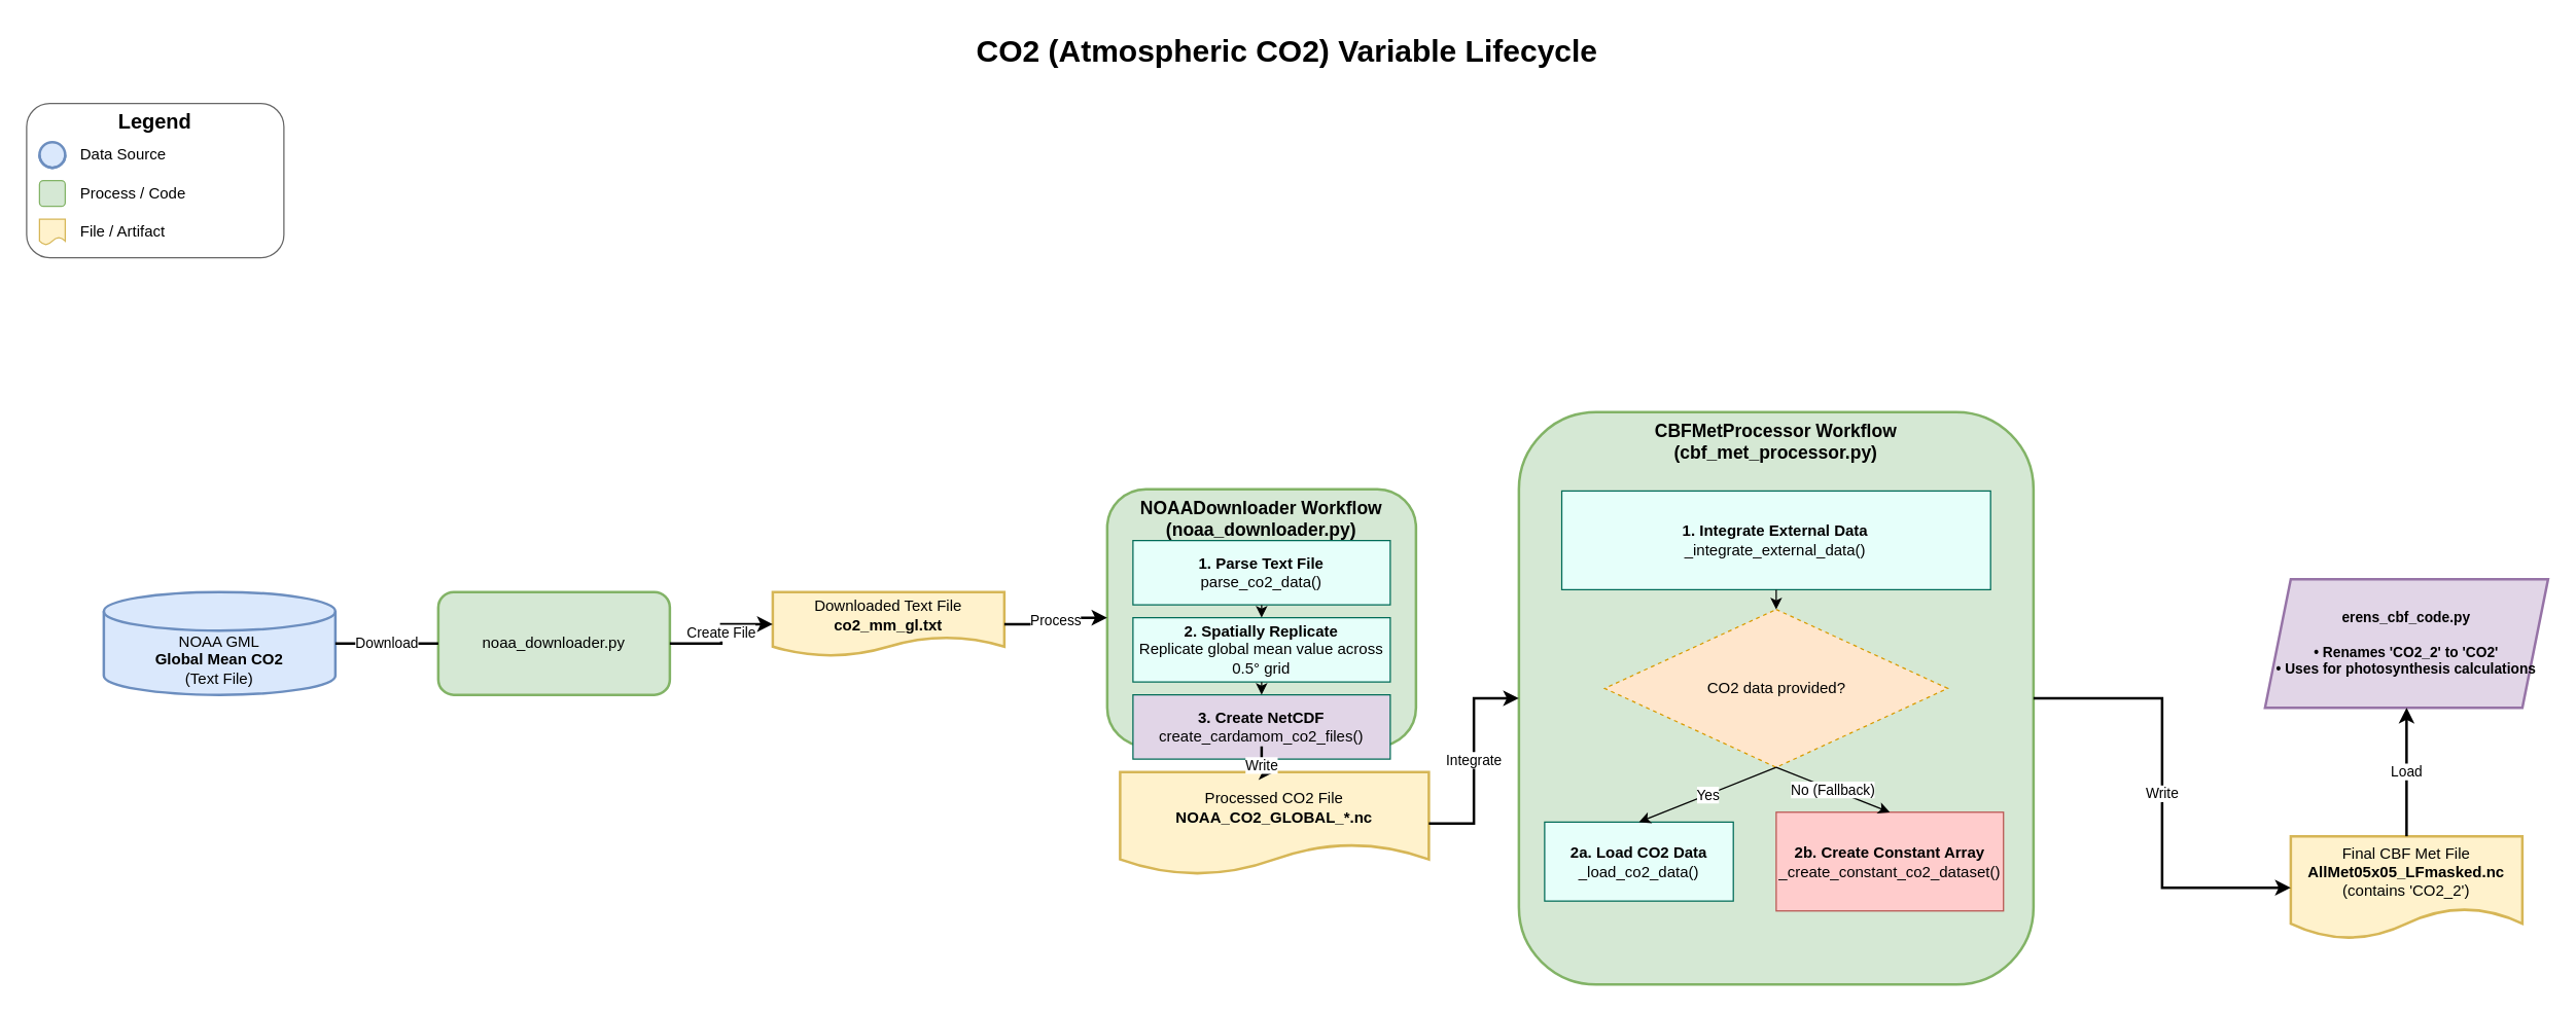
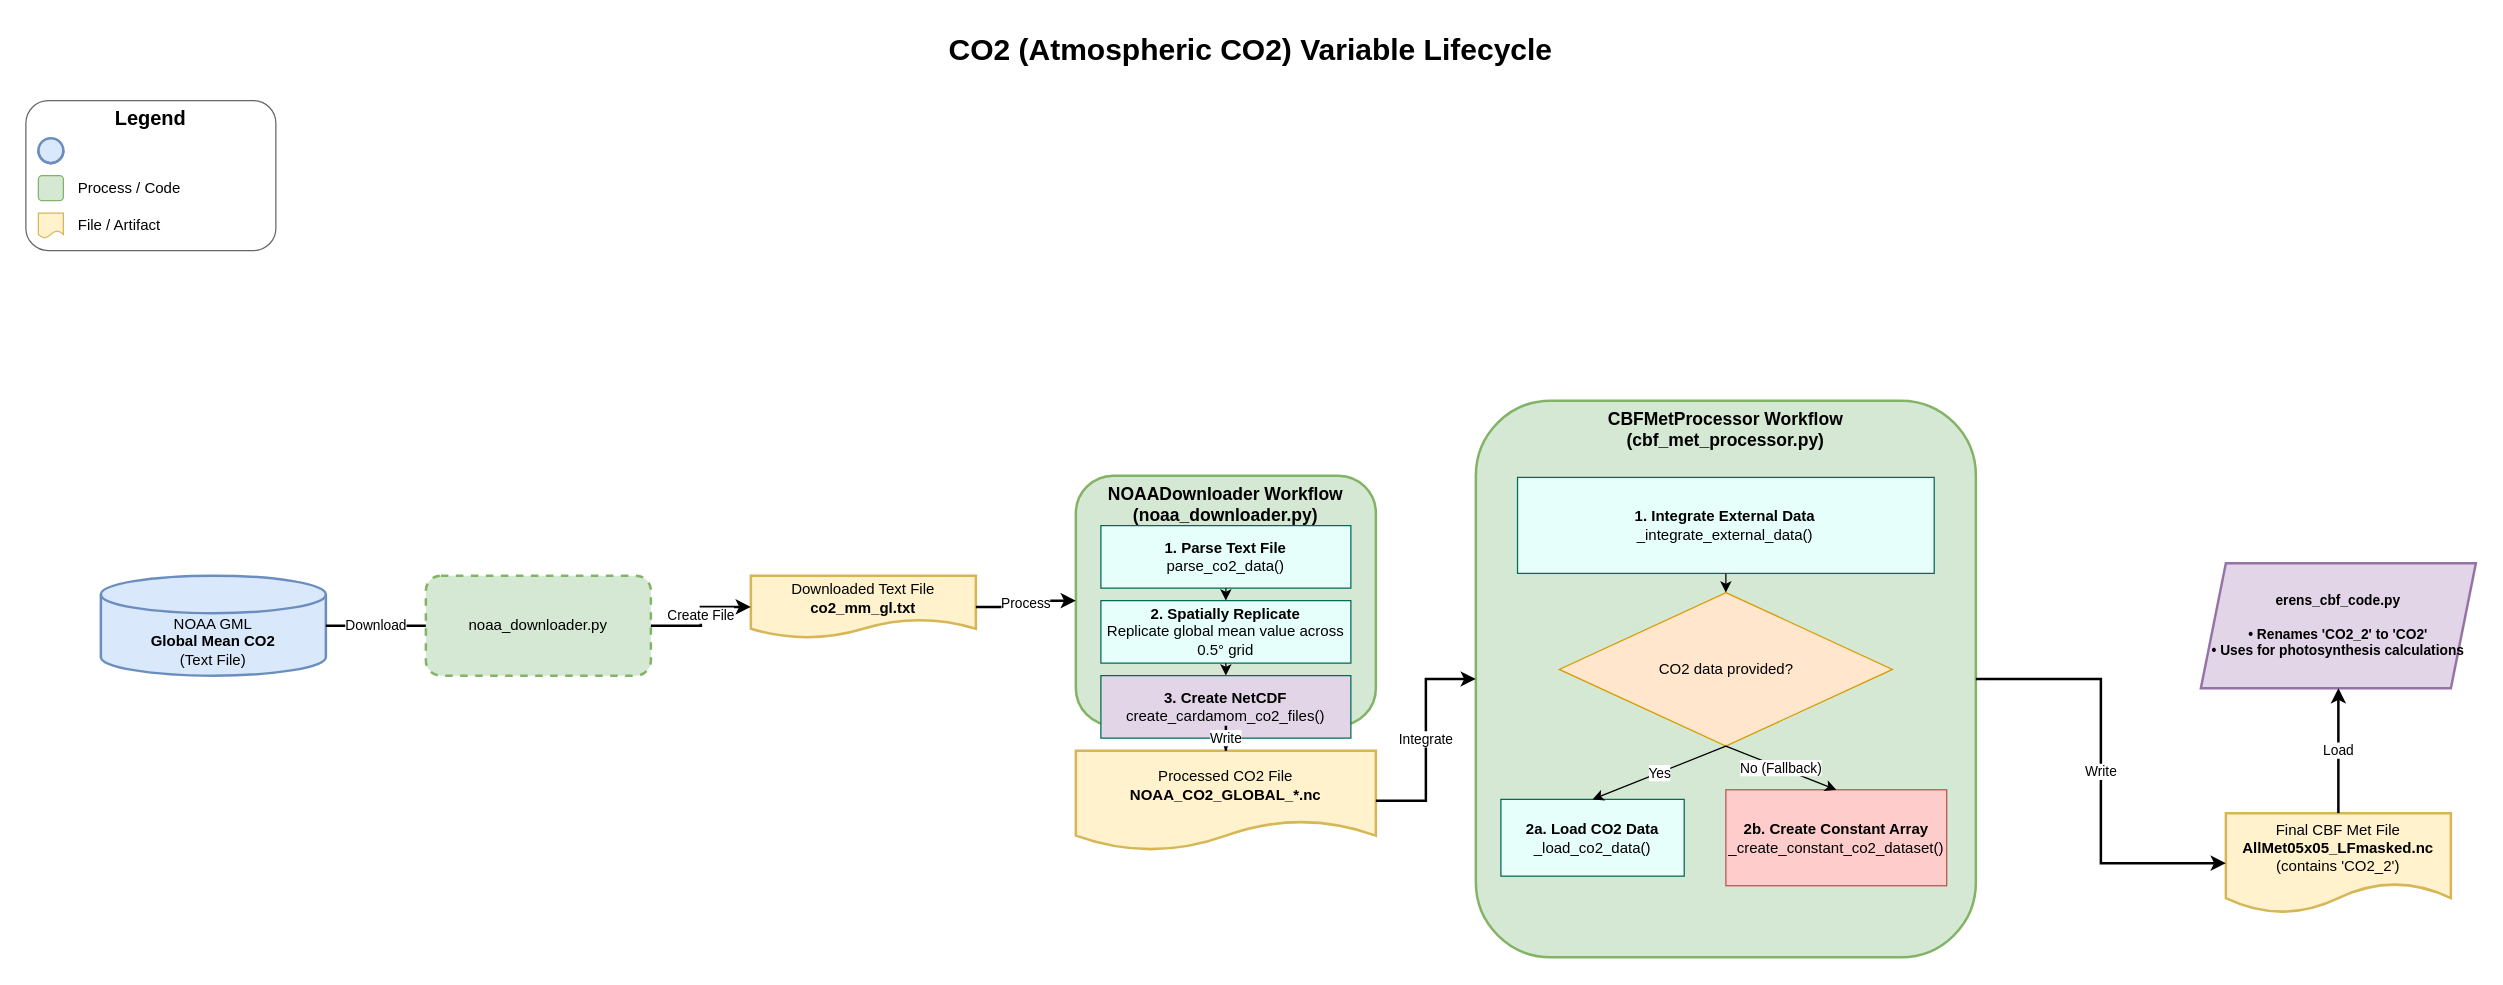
  <mxCell id="0" />
  <mxCell id="1" parent="0" />
  <mxCell id="2" value="CO2 (Atmospheric CO2) Variable Lifecycle" style="text;html=1;strokeColor=none;fillColor=none;align=center;verticalAlign=middle;whiteSpace=wrap;rounded=0;fontSize=24;fontStyle=1" parent="1" vertex="1"><mxGeometry x="300" y="20" width="1400" height="40" as="geometry" /></mxCell>
  <mxCell id="3" value="" style="rounded=1;whiteSpace=wrap;html=1;strokeColor=#666666;fillColor=none;" parent="1" vertex="1"><mxGeometry x="20" y="80" width="200" height="120" as="geometry" /></mxCell>
  <mxCell id="4" value="Legend" style="text;html=1;strokeColor=none;fillColor=none;align=center;verticalAlign=middle;whiteSpace=wrap;rounded=0;fontStyle=1;fontSize=16;" parent="1" vertex="1"><mxGeometry x="30" y="84" width="180" height="20" as="geometry" /></mxCell>
  <mxCell id="5" value="" style="shape=cylinder3;whiteSpace=wrap;html=1;boundedLbl=1;backgroundOutline=1;size=15;strokeWidth=2;fillColor=#dae8fc;strokeColor=#6c8ebf;" parent="1" vertex="1"><mxGeometry x="30" y="110" width="20" height="20" as="geometry" /></mxCell>
- <mxCell id="6" value="Data Source" style="text;html=1;strokeColor=none;fillColor=none;align=left;verticalAlign=middle;whiteSpace=wrap;rounded=0;" parent="1" vertex="1"><mxGeometry x="60" y="110" width="140" height="20" as="geometry" /></mxCell>
  <mxCell id="7" value="" style="rounded=1;whiteSpace=wrap;html=1;fillColor=#d5e8d4;strokeColor=#82b366;" parent="1" vertex="1"><mxGeometry x="30" y="140" width="20" height="20" as="geometry" /></mxCell>
  <mxCell id="8" value="Process / Code" style="text;html=1;strokeColor=none;fillColor=none;align=left;verticalAlign=middle;whiteSpace=wrap;rounded=0;" parent="1" vertex="1"><mxGeometry x="60" y="140" width="140" height="20" as="geometry" /></mxCell>
  <mxCell id="9" value="" style="shape=document;whiteSpace=wrap;html=1;boundedLbl=1;fillColor=#fff2cc;strokeColor=#d6b656;" parent="1" vertex="1"><mxGeometry x="30" y="170" width="20" height="20" as="geometry" /></mxCell>
  <mxCell id="10" value="File / Artifact" style="text;html=1;strokeColor=none;fillColor=none;align=left;verticalAlign=middle;whiteSpace=wrap;rounded=0;" parent="1" vertex="1"><mxGeometry x="60" y="170" width="140" height="20" as="geometry" /></mxCell>
  <mxCell id="11" value="NOAA GML&lt;br&gt;&lt;b&gt;Global Mean CO2&lt;/b&gt;&lt;br&gt;(Text File)" style="shape=cylinder3;whiteSpace=wrap;html=1;boundedLbl=1;backgroundOutline=1;size=15;strokeWidth=2;fontSize=12;fontStyle=0;fillColor=#dae8fc;strokeColor=#6c8ebf;" parent="1" vertex="1"><mxGeometry x="80" y="460" width="180" height="80" as="geometry" /></mxCell>
- <mxCell id="12" value="noaa_downloader.py" style="rounded=1;whiteSpace=wrap;html=1;strokeWidth=2;fontSize=12;fillColor=#d5e8d4;strokeColor=#82b366;align=center;" parent="1" vertex="1"><mxGeometry x="340" y="460" width="180" height="80" as="geometry" /></mxCell>
+ <mxCell id="12" value="noaa_downloader.py" style="rounded=1;whiteSpace=wrap;html=1;strokeWidth=2;fontSize=12;fillColor=#d5e8d4;strokeColor=#82b366;align=center;dashed=1;" parent="1" vertex="1"><mxGeometry x="340" y="460" width="180" height="80" as="geometry" /></mxCell>
  <mxCell id="13" value="Downloaded Text File&lt;br&gt;&lt;b&gt;co2_mm_gl.txt&lt;/b&gt;" style="shape=document;whiteSpace=wrap;html=1;boundedLbl=1;strokeWidth=2;fontSize=12;fillColor=#fff2cc;strokeColor=#d6b656;" parent="1" vertex="1"><mxGeometry x="600" y="460" width="180" height="50" as="geometry" /></mxCell>
  <mxCell id="14" value="NOAADownloader Workflow&lt;br&gt;(noaa_downloader.py)" style="rounded=1;whiteSpace=wrap;html=1;strokeWidth=2;fontSize=14;fontStyle=1;align=center;verticalAlign=top;fillColor=#d5e8d4;strokeColor=#82b366;" parent="1" vertex="1"><mxGeometry x="860" y="380" width="240" height="200" as="geometry" /></mxCell>
  <mxCell id="15" value="&lt;b&gt;1. Parse Text File&lt;/b&gt;&lt;br&gt;parse_co2_data()" style="rounded=0;whiteSpace=wrap;html=1;align=center;fillColor=#e6fffa;strokeColor=#006b57;" parent="14" vertex="1"><mxGeometry x="20" y="40" width="200" height="50" as="geometry" /></mxCell>
  <mxCell id="16" value="&lt;b&gt;2. Spatially Replicate&lt;/b&gt;&lt;br&gt;Replicate global mean value across 0.5° grid" style="rounded=0;whiteSpace=wrap;html=1;align=center;fillColor=#e6fffa;strokeColor=#006b57;" parent="14" vertex="1"><mxGeometry x="20" y="100" width="200" height="50" as="geometry" /></mxCell>
  <mxCell id="17" value="&lt;b&gt;3. Create NetCDF&lt;/b&gt;&lt;br&gt;create_cardamom_co2_files()" style="rounded=0;whiteSpace=wrap;html=1;align=center;fillColor=#e1d5e7;strokeColor=#006b57;" parent="14" vertex="1"><mxGeometry x="20" y="160" width="200" height="50" as="geometry" /></mxCell>
  <mxCell id="18" value="" style="endArrow=classic;html=1;rounded=0;" parent="14" source="15" target="16" edge="1"><mxGeometry width="50" height="50" relative="1" as="geometry"><mxPoint x="120" y="100" as="sourcePoint" /><mxPoint x="120" y="150" as="targetPoint" /></mxGeometry></mxCell>
  <mxCell id="19" value="" style="endArrow=classic;html=1;rounded=0;" parent="14" source="16" target="17" edge="1"><mxGeometry width="50" height="50" relative="1" as="geometry"><mxPoint x="120" y="160" as="sourcePoint" /><mxPoint x="120" y="210" as="targetPoint" /></mxGeometry></mxCell>
- <mxCell id="20" value="Processed CO2 File&lt;br&gt;&lt;b&gt;NOAA_CO2_GLOBAL_*.nc&lt;/b&gt;" style="shape=document;whiteSpace=wrap;html=1;boundedLbl=1;strokeWidth=2;fontSize=12;fillColor=#fff2cc;strokeColor=#d6b656;" parent="1" vertex="1"><mxGeometry x="870" y="600" width="240" height="80" as="geometry" /></mxCell>
+ <mxCell id="20" value="Processed CO2 File&lt;br&gt;&lt;b&gt;NOAA_CO2_GLOBAL_*.nc&lt;/b&gt;" style="shape=document;whiteSpace=wrap;html=1;boundedLbl=1;strokeWidth=2;fontSize=12;fillColor=#fff2cc;strokeColor=#d6b656;" parent="1" vertex="1"><mxGeometry x="860" y="600" width="240" height="80" as="geometry" /></mxCell>
  <mxCell id="21" value="CBFMetProcessor Workflow&lt;br&gt;(cbf_met_processor.py)" style="rounded=1;whiteSpace=wrap;html=1;strokeWidth=2;fontSize=14;fontStyle=1;align=center;verticalAlign=top;fillColor=#d5e8d4;strokeColor=#82b366;" parent="1" vertex="1"><mxGeometry x="1180" y="320" width="400" height="445.36" as="geometry" /></mxCell>
  <mxCell id="22" value="&lt;b&gt;1. Integrate External Data&lt;/b&gt;&lt;br&gt;_integrate_external_data()" style="rounded=0;whiteSpace=wrap;html=1;align=center;fillColor=#e6fffa;strokeColor=#006b57;" parent="21" vertex="1"><mxGeometry x="33.333" y="61.429" width="333.333" height="76.786" as="geometry" /></mxCell>
- <mxCell id="23" value="CO2 data provided?" style="rhombus;whiteSpace=wrap;html=1;fillColor=#ffe6cc;strokeColor=#d79b00;dashed=1;" parent="21" vertex="1"><mxGeometry x="66.667" y="153.571" width="266.667" height="122.857" as="geometry" /></mxCell>
+ <mxCell id="23" value="CO2 data provided?" style="rhombus;whiteSpace=wrap;html=1;fillColor=#ffe6cc;strokeColor=#d79b00;" parent="21" vertex="1"><mxGeometry x="66.667" y="153.571" width="266.667" height="122.857" as="geometry" /></mxCell>
  <mxCell id="24" value="&lt;b&gt;2a. Load CO2 Data&lt;/b&gt;&lt;br&gt;_load_co2_data()" style="rounded=0;whiteSpace=wrap;html=1;align=center;fillColor=#e6fffa;strokeColor=#006b57;" parent="21" vertex="1"><mxGeometry x="20" y="319" width="146.67" height="61.43" as="geometry" /></mxCell>
  <mxCell id="25" value="&lt;b&gt;2b. Create Constant Array&lt;/b&gt;&lt;br&gt;_create_constant_co2_dataset()" style="rounded=0;whiteSpace=wrap;html=1;align=center;fillColor=#ffcccc;strokeColor=#b85450;" parent="21" vertex="1"><mxGeometry x="200" y="311.32" width="176.67" height="76.79" as="geometry" /></mxCell>
  <mxCell id="26" value="" style="endArrow=classic;html=1;rounded=0;" parent="21" source="22" target="23" edge="1"><mxGeometry width="50" height="50" relative="1" as="geometry"><mxPoint x="200" y="153.571" as="sourcePoint" /><mxPoint x="200" y="230.357" as="targetPoint" /></mxGeometry></mxCell>
  <mxCell id="27" value="Yes" style="endArrow=classic;html=1;rounded=0;exitX=0.5;exitY=1;exitDx=0;exitDy=0;entryX=0.5;entryY=0;entryDx=0;entryDy=0;" parent="21" source="23" target="24" edge="1"><mxGeometry width="50" height="50" relative="1" as="geometry"><mxPoint x="200" y="291.786" as="sourcePoint" /><mxPoint x="200" y="368.571" as="targetPoint" /></mxGeometry></mxCell>
  <mxCell id="28" value="No (Fallback)" style="endArrow=classic;html=1;rounded=0;exitX=0.5;exitY=1;exitDx=0;exitDy=0;entryX=0.5;entryY=0;entryDx=0;entryDy=0;" parent="21" source="23" target="25" edge="1"><mxGeometry width="50" height="50" relative="1" as="geometry"><mxPoint x="200" y="399.286" as="sourcePoint" /><mxPoint x="200" y="476.071" as="targetPoint" /></mxGeometry></mxCell>
  <mxCell id="29" value="Final CBF Met File&lt;br&gt;&lt;b&gt;AllMet05x05_LFmasked.nc&lt;/b&gt;&lt;br&gt;(contains 'CO2_2')" style="shape=document;whiteSpace=wrap;html=1;boundedLbl=1;strokeWidth=2;fontSize=12;fillColor=#fff2cc;strokeColor=#d6b656;" parent="1" vertex="1"><mxGeometry x="1780" y="650" width="180" height="80" as="geometry" /></mxCell>
  <mxCell id="30" value="erens_cbf_code.py&lt;br&gt;&lt;br&gt;• Renames 'CO2_2' to 'CO2'&lt;br&gt;• Uses for photosynthesis calculations" style="shape=parallelogram;perimeter=parallelogramPerimeter;whiteSpace=wrap;html=1;fixedSize=1;strokeWidth=2;fontSize=11;fontStyle=1;fillColor=#e1d5e7;strokeColor=#9673a6;align=center;" parent="1" vertex="1"><mxGeometry x="1760" y="450" width="220" height="100" as="geometry" /></mxCell>
  <mxCell id="31" value="Download" style="edgeStyle=orthogonalEdgeStyle;rounded=0;orthogonalLoop=1;jettySize=auto;html=1;endArrow=none;endFill=1;strokeWidth=2;" parent="1" source="11" target="12" edge="1"><mxGeometry relative="1" as="geometry" /></mxCell>
  <mxCell id="32" value="Create File" style="edgeStyle=orthogonalEdgeStyle;rounded=0;orthogonalLoop=1;jettySize=auto;html=1;endArrow=classic;endFill=1;strokeWidth=2;" parent="1" source="12" target="13" edge="1"><mxGeometry relative="1" as="geometry" /></mxCell>
  <mxCell id="33" value="Process" style="edgeStyle=orthogonalEdgeStyle;rounded=0;orthogonalLoop=1;jettySize=auto;html=1;endArrow=classic;endFill=1;strokeWidth=2;" parent="1" source="13" target="14" edge="1"><mxGeometry relative="1" as="geometry" /></mxCell>
  <mxCell id="34" value="Write" style="edgeStyle=orthogonalEdgeStyle;rounded=0;orthogonalLoop=1;jettySize=auto;html=1;endArrow=classic;endFill=1;strokeWidth=2;" parent="1" source="14" target="20" edge="1"><mxGeometry relative="1" as="geometry" /></mxCell>
  <mxCell id="35" value="Integrate" style="edgeStyle=orthogonalEdgeStyle;rounded=0;orthogonalLoop=1;jettySize=auto;html=1;endArrow=classic;endFill=1;strokeWidth=2;" parent="1" source="20" target="21" edge="1"><mxGeometry relative="1" as="geometry" /></mxCell>
  <mxCell id="36" value="Write" style="edgeStyle=orthogonalEdgeStyle;rounded=0;orthogonalLoop=1;jettySize=auto;html=1;endArrow=classic;endFill=1;strokeWidth=2;" parent="1" source="21" target="29" edge="1"><mxGeometry relative="1" as="geometry" /></mxCell>
  <mxCell id="37" value="Load" style="edgeStyle=orthogonalEdgeStyle;rounded=0;orthogonalLoop=1;jettySize=auto;html=1;endArrow=classic;endFill=1;strokeWidth=2;" parent="1" source="29" target="30" edge="1"><mxGeometry relative="1" as="geometry" /></mxCell>
